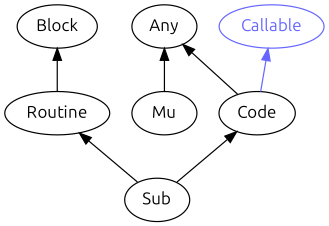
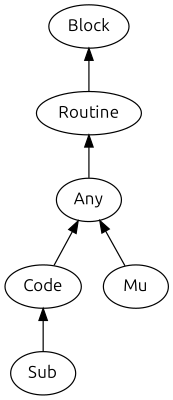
  digraph {
    fontname=Ubuntu
    rankdir=BT
    splines=polyline
    node [color="#000000" fontcolor="#000000" fontname=Ubuntu]
    edge [color="#000000" fontname=Ubuntu]
    Sub
    Routine
    Code
    Block
    Mu
    Any
-   Callable [color="#6666FF" fontcolor="#6666FF"]
-   Sub -> Routine
+   Any -> Routine
    Sub -> Code
    Routine -> Block
    Code -> Any
-   Code -> Callable [color="#6666FF"]
    Mu -> Any
  }
